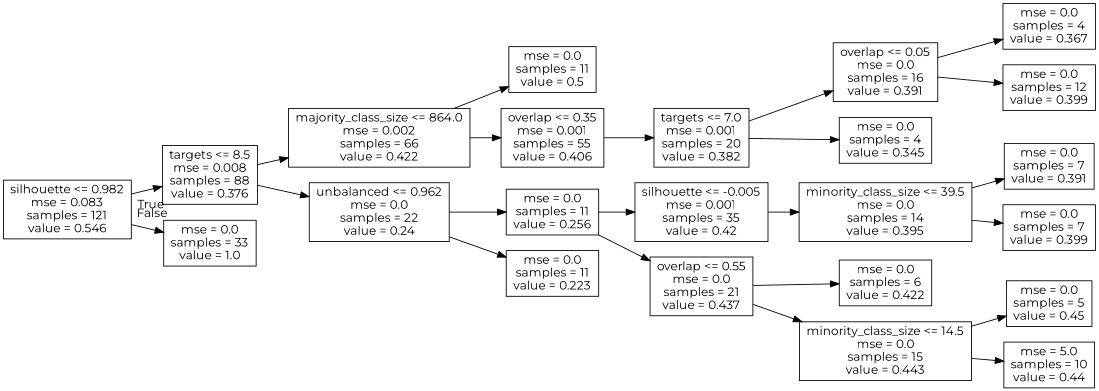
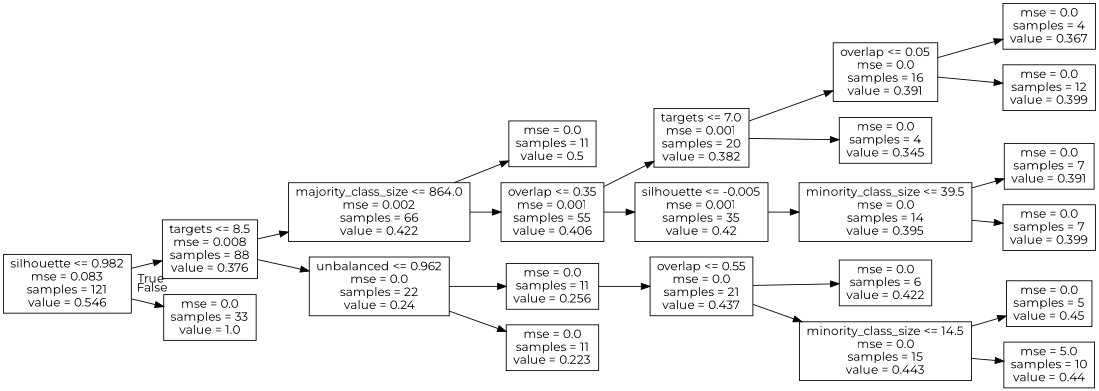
  digraph {
    fontname=Montserrat
    rankdir=LR
    node [fontname=Montserrat shape=box]
    edge [fontname=Montserrat]
    n1 [label="silhouette <= 0.982\nmse = 0.083\nsamples = 121\nvalue = 0.546"]
    n2 [label="targets <= 8.5\nmse = 0.008\nsamples = 88\nvalue = 0.376"]
    n3 [label="mse = 0.0\nsamples = 33\nvalue = 1.0"]
    n4 [label="majority_class_size <= 864.0\nmse = 0.002\nsamples = 66\nvalue = 0.422"]
    n5 [label="unbalanced <= 0.962\nmse = 0.0\nsamples = 22\nvalue = 0.24"]
    n6 [label="mse = 0.0\nsamples = 11\nvalue = 0.5"]
    n7 [label="overlap <= 0.35\nmse = 0.001\nsamples = 55\nvalue = 0.406"]
    n8 [label="mse = 0.0\nsamples = 11\nvalue = 0.256"]
    n9 [label="mse = 0.0\nsamples = 11\nvalue = 0.223"]
    n10 [label="targets <= 7.0\nmse = 0.001\nsamples = 20\nvalue = 0.382"]
    n11 [label="silhouette <= -0.005\nmse = 0.001\nsamples = 35\nvalue = 0.42"]
    n12 [label="overlap <= 0.05\nmse = 0.0\nsamples = 16\nvalue = 0.391"]
    n13 [label="mse = 0.0\nsamples = 4\nvalue = 0.345"]
    n14 [label="minority_class_size <= 39.5\nmse = 0.0\nsamples = 14\nvalue = 0.395"]
    n15 [label="mse = 0.0\nsamples = 4\nvalue = 0.367"]
    n16 [label="mse = 0.0\nsamples = 12\nvalue = 0.399"]
    n17 [label="mse = 0.0\nsamples = 7\nvalue = 0.391"]
    n18 [label="mse = 0.0\nsamples = 7\nvalue = 0.399"]
    n19 [label="overlap <= 0.55\nmse = 0.0\nsamples = 21\nvalue = 0.437"]
    n20 [label="mse = 0.0\nsamples = 6\nvalue = 0.422"]
    n21 [label="minority_class_size <= 14.5\nmse = 0.0\nsamples = 15\nvalue = 0.443"]
    n22 [label="mse = 0.0\nsamples = 5\nvalue = 0.45"]
    n23 [label="mse = 5.0\nsamples = 10\nvalue = 0.44"]
    n1 -> n2 [headlabel=True labelangle=45 labeldistance=2.5]
    n1 -> n3 [headlabel=False labelangle=-45 labeldistance=2.5]
    n2 -> n4
    n2 -> n5
    n4 -> n6
    n4 -> n7
    n5 -> n8
    n5 -> n9
    n7 -> n10
-   n8 -> n11
+   n7 -> n11
    n8 -> n19
    n10 -> n12
    n10 -> n13
    n11 -> n14
    n12 -> n15
    n12 -> n16
    n14 -> n17
    n14 -> n18
    n19 -> n20
    n19 -> n21
    n21 -> n22
    n21 -> n23
  }
